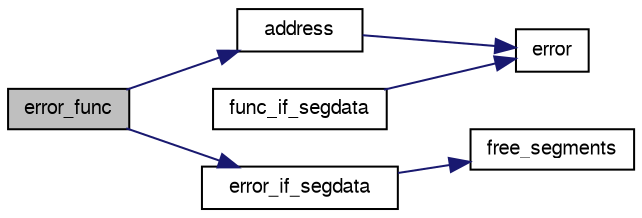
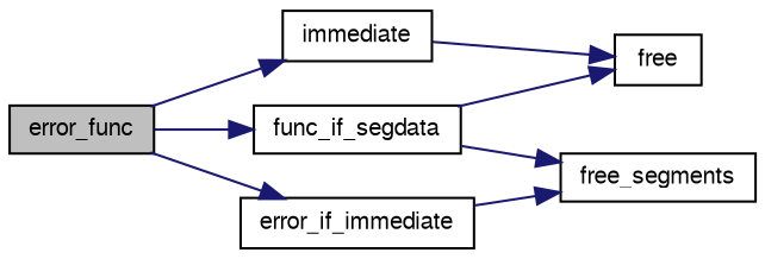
  digraph {
    rankdir=LR
    node [color=black fillcolor=white fontname=FreeSans fontsize=10 shape=record style=filled]
    edge [color=midnightblue fontname=FreeSans fontsize=10 labelfontname=FreeSans labelfontsize=10 style=solid]
    n1 [fillcolor=grey75 fontcolor=black height=0.2 label=error_func width=0.4]
-   n2 [height=0.2 label=address width=0.4]
-   n3 [height=0.2 label=error_if_segdata width=0.4]
+   n2 [height=0.2 label=immediate width=0.4]
+   n3 [height=0.2 label=error_if_immediate width=0.4]
    n4 [height=0.2 label=func_if_segdata width=0.4]
-   n5 [height=0.2 label=error width=0.4]
+   n5 [height=0.2 label=free width=0.4]
    n6 [height=0.2 label=free_segments width=0.4]
    n1 -> n2
    n1 -> n3
+   n1 -> n4
    n2 -> n5
    n3 -> n6
    n4 -> n5
+   n4 -> n6
  }
